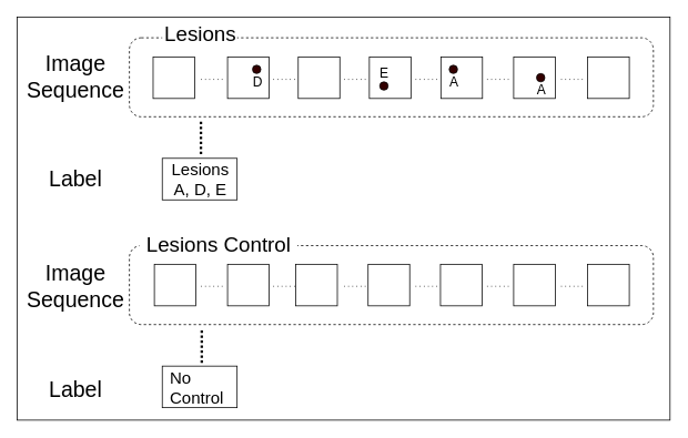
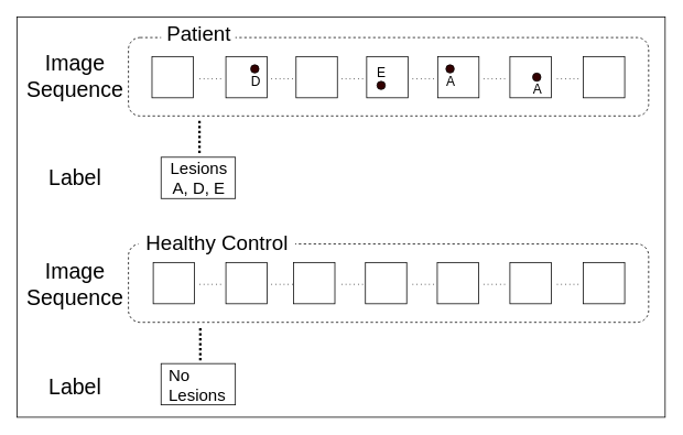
  <mxCell id="0" />
  <mxCell id="1" parent="0" />
  <mxCell id="2" value="" style="rounded=0;whiteSpace=wrap;html=1;" parent="1" vertex="1"><mxGeometry x="20" y="20" width="785" height="485" as="geometry" /></mxCell>
  <mxCell id="3" value="" style="rounded=1;whiteSpace=wrap;html=1;fillColor=#FFFFFF;dashed=1;perimeterSpacing=10;" parent="1" vertex="1"><mxGeometry x="155" y="45" width="630" height="95" as="geometry" /></mxCell>
  <mxCell id="4" value="" style="rounded=0;whiteSpace=wrap;html=1;" parent="1" vertex="1"><mxGeometry x="183.5" y="68" width="50" height="50" as="geometry" /></mxCell>
  <mxCell id="5" value="" style="rounded=0;whiteSpace=wrap;html=1;" parent="1" vertex="1"><mxGeometry x="273" y="68" width="50" height="50" as="geometry" /></mxCell>
  <mxCell id="6" value="" style="rounded=0;whiteSpace=wrap;html=1;" parent="1" vertex="1"><mxGeometry x="358" y="68" width="50" height="50" as="geometry" /></mxCell>
  <mxCell id="7" value="" style="rounded=0;whiteSpace=wrap;html=1;" parent="1" vertex="1"><mxGeometry x="443.5" y="68" width="50" height="50" as="geometry" /></mxCell>
  <mxCell id="8" value="" style="rounded=0;whiteSpace=wrap;html=1;" parent="1" vertex="1"><mxGeometry x="529.5" y="68" width="50" height="50" as="geometry" /></mxCell>
  <mxCell id="9" value="" style="rounded=0;whiteSpace=wrap;html=1;" parent="1" vertex="1"><mxGeometry x="617" y="68" width="50" height="50" as="geometry" /></mxCell>
  <mxCell id="10" value="" style="rounded=0;whiteSpace=wrap;html=1;" parent="1" vertex="1"><mxGeometry x="706" y="68" width="50" height="50" as="geometry" /></mxCell>
  <mxCell id="11" value="" style="ellipse;whiteSpace=wrap;html=1;fillColor=#330000;" parent="1" vertex="1"><mxGeometry x="303" y="78" width="10" height="10" as="geometry" /></mxCell>
  <mxCell id="12" value="" style="ellipse;whiteSpace=wrap;html=1;fillColor=#330000;" parent="1" vertex="1"><mxGeometry x="456" y="98" width="10" height="10" as="geometry" /></mxCell>
  <mxCell id="13" value="" style="ellipse;whiteSpace=wrap;html=1;fillColor=#330000;" parent="1" vertex="1"><mxGeometry x="539.5" y="78" width="10" height="10" as="geometry" /></mxCell>
  <mxCell id="14" value="&lt;font style=&quot;font-size: 16px&quot;&gt;D&lt;/font&gt;" style="text;html=1;align=center;verticalAlign=middle;resizable=0;points=[];;autosize=1;" parent="1" vertex="1"><mxGeometry x="294" y="88" width="30" height="20" as="geometry" /></mxCell>
  <mxCell id="15" value="&lt;font style=&quot;font-size: 16px&quot;&gt;E&lt;/font&gt;" style="text;html=1;align=center;verticalAlign=middle;resizable=0;points=[];;autosize=1;" parent="1" vertex="1"><mxGeometry x="446" y="78" width="30" height="20" as="geometry" /></mxCell>
  <mxCell id="16" value="&lt;font style=&quot;font-size: 16px&quot;&gt;A&lt;/font&gt;" style="text;html=1;align=center;verticalAlign=middle;resizable=0;points=[];;autosize=1;" parent="1" vertex="1"><mxGeometry x="529.5" y="88" width="30" height="20" as="geometry" /></mxCell>
  <mxCell id="17" value="" style="ellipse;whiteSpace=wrap;html=1;fillColor=#330000;" parent="1" vertex="1"><mxGeometry x="644.5" y="88" width="10" height="10" as="geometry" /></mxCell>
  <mxCell id="18" value="&lt;font style=&quot;font-size: 16px&quot;&gt;A&lt;/font&gt;" style="text;html=1;align=center;verticalAlign=middle;resizable=0;points=[];;autosize=1;" parent="1" vertex="1"><mxGeometry x="634.5" y="98" width="30" height="20" as="geometry" /></mxCell>
  <mxCell id="19" value="&lt;font style=&quot;font-size: 20px&quot;&gt;Lesions&lt;br&gt;A, D, E&lt;/font&gt;" style="text;html=1;align=center;verticalAlign=middle;resizable=0;points=[];;autosize=1;strokeColor=#000000;" parent="1" vertex="1"><mxGeometry x="194.5" y="190" width="90" height="50" as="geometry" /></mxCell>
  <mxCell id="20" value="" style="rounded=1;whiteSpace=wrap;html=1;fillColor=#FFFFFF;dashed=1;perimeterSpacing=10;" parent="1" vertex="1"><mxGeometry x="155" y="295" width="630" height="95" as="geometry" /></mxCell>
  <mxCell id="21" value="" style="rounded=0;whiteSpace=wrap;html=1;" parent="1" vertex="1"><mxGeometry x="185" y="317.5" width="50" height="50" as="geometry" /></mxCell>
  <mxCell id="22" value="" style="rounded=0;whiteSpace=wrap;html=1;" parent="1" vertex="1"><mxGeometry x="273" y="317.5" width="50" height="50" as="geometry" /></mxCell>
  <mxCell id="23" value="" style="rounded=0;whiteSpace=wrap;html=1;" parent="1" vertex="1"><mxGeometry x="355" y="317.5" width="50" height="50" as="geometry" /></mxCell>
  <mxCell id="24" value="" style="rounded=0;whiteSpace=wrap;html=1;" parent="1" vertex="1"><mxGeometry x="442" y="317.5" width="50" height="50" as="geometry" /></mxCell>
  <mxCell id="25" value="" style="rounded=0;whiteSpace=wrap;html=1;" parent="1" vertex="1"><mxGeometry x="529" y="317.5" width="50" height="50" as="geometry" /></mxCell>
  <mxCell id="26" value="" style="rounded=0;whiteSpace=wrap;html=1;" parent="1" vertex="1"><mxGeometry x="617" y="317.5" width="50" height="50" as="geometry" /></mxCell>
  <mxCell id="27" value="" style="rounded=0;whiteSpace=wrap;html=1;" parent="1" vertex="1"><mxGeometry x="706" y="317.5" width="50" height="50" as="geometry" /></mxCell>
- <mxCell id="28" value="&lt;font style=&quot;font-size: 20px&quot;&gt;No&lt;br&gt;Control&lt;/font&gt;" style="text;html=1;align=left;verticalAlign=middle;resizable=0;points=[];;autosize=1;strokeColor=#000000;spacingLeft=7;" parent="1" vertex="1"><mxGeometry x="194.5" y="440" width="90" height="50" as="geometry" /></mxCell>
+ <mxCell id="28" value="&lt;font style=&quot;font-size: 20px&quot;&gt;No&lt;br&gt;Lesions&lt;/font&gt;" style="text;html=1;align=left;verticalAlign=middle;resizable=0;points=[];;autosize=1;strokeColor=#000000;spacingLeft=7;" parent="1" vertex="1"><mxGeometry x="194.5" y="440" width="90" height="50" as="geometry" /></mxCell>
  <mxCell id="29" value="&lt;font style=&quot;font-size: 26px&quot;&gt;Image&lt;br&gt;Sequence&lt;br&gt;&lt;/font&gt;" style="text;html=1;align=center;verticalAlign=middle;resizable=0;points=[];;autosize=1;" parent="1" vertex="1"><mxGeometry x="25" y="72.5" width="130" height="40" as="geometry" /></mxCell>
  <mxCell id="30" value="&lt;font&gt;&lt;font style=&quot;font-size: 26px&quot;&gt;Label&lt;/font&gt;&lt;br&gt;&lt;/font&gt;" style="text;html=1;align=center;verticalAlign=middle;resizable=0;points=[];;autosize=1;" parent="1" vertex="1"><mxGeometry x="50" y="205" width="80" height="20" as="geometry" /></mxCell>
- <mxCell id="31" value="&lt;font style=&quot;font-size: 25px&quot;&gt;Lesions&lt;/font&gt;" style="text;html=1;align=center;verticalAlign=middle;resizable=0;points=[];;autosize=1;strokeColor=none;labelBackgroundColor=#ffffff;fillColor=#ffffff;" parent="1" vertex="1"><mxGeometry x="194.5" y="30" width="90" height="20" as="geometry" /></mxCell>
- <mxCell id="32" value="&lt;font&gt;&lt;font style=&quot;font-size: 25px&quot;&gt;Lesions Control&lt;/font&gt;&lt;br&gt;&lt;/font&gt;" style="text;html=1;align=center;verticalAlign=middle;resizable=0;points=[];;autosize=1;strokeColor=none;labelBackgroundColor=#ffffff;fillColor=#ffffff;" parent="1" vertex="1"><mxGeometry x="167" y="283" width="190" height="20" as="geometry" /></mxCell>
+ <mxCell id="31" value="&lt;font style=&quot;font-size: 25px&quot;&gt;Patient&lt;/font&gt;" style="text;html=1;align=center;verticalAlign=middle;resizable=0;points=[];;autosize=1;strokeColor=none;labelBackgroundColor=#ffffff;fillColor=#ffffff;" parent="1" vertex="1"><mxGeometry x="194.5" y="30" width="90" height="20" as="geometry" /></mxCell>
+ <mxCell id="32" value="&lt;font&gt;&lt;font style=&quot;font-size: 25px&quot;&gt;Healthy Control&lt;/font&gt;&lt;br&gt;&lt;/font&gt;" style="text;html=1;align=center;verticalAlign=middle;resizable=0;points=[];;autosize=1;strokeColor=none;labelBackgroundColor=#ffffff;fillColor=#ffffff;" parent="1" vertex="1"><mxGeometry x="167" y="283" width="190" height="20" as="geometry" /></mxCell>
  <mxCell id="33" value="" style="endArrow=none;dashed=1;html=1;dashPattern=1 1;strokeWidth=3;" parent="1" edge="1"><mxGeometry width="50" height="50" relative="1" as="geometry"><mxPoint x="241" y="185" as="sourcePoint" /><mxPoint x="241" y="144" as="targetPoint" /></mxGeometry></mxCell>
  <mxCell id="34" value="" style="endArrow=none;dashed=1;html=1;dashPattern=1 1;strokeWidth=3;" parent="1" edge="1"><mxGeometry width="50" height="50" relative="1" as="geometry"><mxPoint x="242" y="436" as="sourcePoint" /><mxPoint x="242" y="395" as="targetPoint" /></mxGeometry></mxCell>
  <mxCell id="35" value="" style="endArrow=none;dashed=1;html=1;dashPattern=1 4;strokeWidth=1;" parent="1" edge="1"><mxGeometry width="50" height="50" relative="1" as="geometry"><mxPoint x="241" y="95" as="sourcePoint" /><mxPoint x="268" y="95" as="targetPoint" /></mxGeometry></mxCell>
  <mxCell id="36" value="" style="endArrow=none;dashed=1;html=1;dashPattern=1 4;strokeWidth=1;" parent="1" edge="1"><mxGeometry width="50" height="50" relative="1" as="geometry"><mxPoint x="328" y="95" as="sourcePoint" /><mxPoint x="355" y="95" as="targetPoint" /></mxGeometry></mxCell>
  <mxCell id="37" value="" style="endArrow=none;dashed=1;html=1;dashPattern=1 4;strokeWidth=1;" parent="1" edge="1"><mxGeometry width="50" height="50" relative="1" as="geometry"><mxPoint x="413" y="95" as="sourcePoint" /><mxPoint x="440" y="95" as="targetPoint" /></mxGeometry></mxCell>
  <mxCell id="38" value="" style="endArrow=none;dashed=1;html=1;dashPattern=1 4;strokeWidth=1;" parent="1" edge="1"><mxGeometry width="50" height="50" relative="1" as="geometry"><mxPoint x="499" y="95" as="sourcePoint" /><mxPoint x="526" y="95" as="targetPoint" /></mxGeometry></mxCell>
  <mxCell id="39" value="" style="endArrow=none;dashed=1;html=1;dashPattern=1 4;strokeWidth=1;" parent="1" edge="1"><mxGeometry width="50" height="50" relative="1" as="geometry"><mxPoint x="585" y="95" as="sourcePoint" /><mxPoint x="612" y="95" as="targetPoint" /></mxGeometry></mxCell>
  <mxCell id="40" value="" style="endArrow=none;dashed=1;html=1;dashPattern=1 4;strokeWidth=1;" parent="1" edge="1"><mxGeometry width="50" height="50" relative="1" as="geometry"><mxPoint x="674" y="95" as="sourcePoint" /><mxPoint x="701" y="95" as="targetPoint" /></mxGeometry></mxCell>
  <mxCell id="41" value="" style="endArrow=none;dashed=1;html=1;dashPattern=1 4;strokeWidth=1;" parent="1" edge="1"><mxGeometry width="50" height="50" relative="1" as="geometry"><mxPoint x="241" y="344" as="sourcePoint" /><mxPoint x="268" y="344" as="targetPoint" /></mxGeometry></mxCell>
  <mxCell id="42" value="" style="endArrow=none;dashed=1;html=1;dashPattern=1 4;strokeWidth=1;" parent="1" edge="1"><mxGeometry width="50" height="50" relative="1" as="geometry"><mxPoint x="328" y="344" as="sourcePoint" /><mxPoint x="355" y="344" as="targetPoint" /></mxGeometry></mxCell>
  <mxCell id="43" value="" style="endArrow=none;dashed=1;html=1;dashPattern=1 4;strokeWidth=1;" parent="1" edge="1"><mxGeometry width="50" height="50" relative="1" as="geometry"><mxPoint x="413" y="344" as="sourcePoint" /><mxPoint x="440" y="344" as="targetPoint" /></mxGeometry></mxCell>
  <mxCell id="44" value="" style="endArrow=none;dashed=1;html=1;dashPattern=1 4;strokeWidth=1;" parent="1" edge="1"><mxGeometry width="50" height="50" relative="1" as="geometry"><mxPoint x="499" y="344" as="sourcePoint" /><mxPoint x="526" y="344" as="targetPoint" /></mxGeometry></mxCell>
  <mxCell id="45" value="" style="endArrow=none;dashed=1;html=1;dashPattern=1 4;strokeWidth=1;" parent="1" edge="1"><mxGeometry width="50" height="50" relative="1" as="geometry"><mxPoint x="585" y="344" as="sourcePoint" /><mxPoint x="612" y="344" as="targetPoint" /></mxGeometry></mxCell>
  <mxCell id="46" value="" style="endArrow=none;dashed=1;html=1;dashPattern=1 4;strokeWidth=1;" parent="1" edge="1"><mxGeometry width="50" height="50" relative="1" as="geometry"><mxPoint x="674" y="344" as="sourcePoint" /><mxPoint x="701" y="344" as="targetPoint" /></mxGeometry></mxCell>
  <mxCell id="47" value="&lt;font style=&quot;font-size: 26px&quot;&gt;Image&lt;br&gt;Sequence&lt;br&gt;&lt;/font&gt;" style="text;html=1;align=center;verticalAlign=middle;resizable=0;points=[];;autosize=1;" vertex="1" parent="1"><mxGeometry x="25" y="325" width="130" height="40" as="geometry" /></mxCell>
  <mxCell id="48" value="&lt;font&gt;&lt;font style=&quot;font-size: 26px&quot;&gt;Label&lt;/font&gt;&lt;br&gt;&lt;/font&gt;" style="text;html=1;align=center;verticalAlign=middle;resizable=0;points=[];;autosize=1;" vertex="1" parent="1"><mxGeometry x="50" y="457.5" width="80" height="20" as="geometry" /></mxCell>
